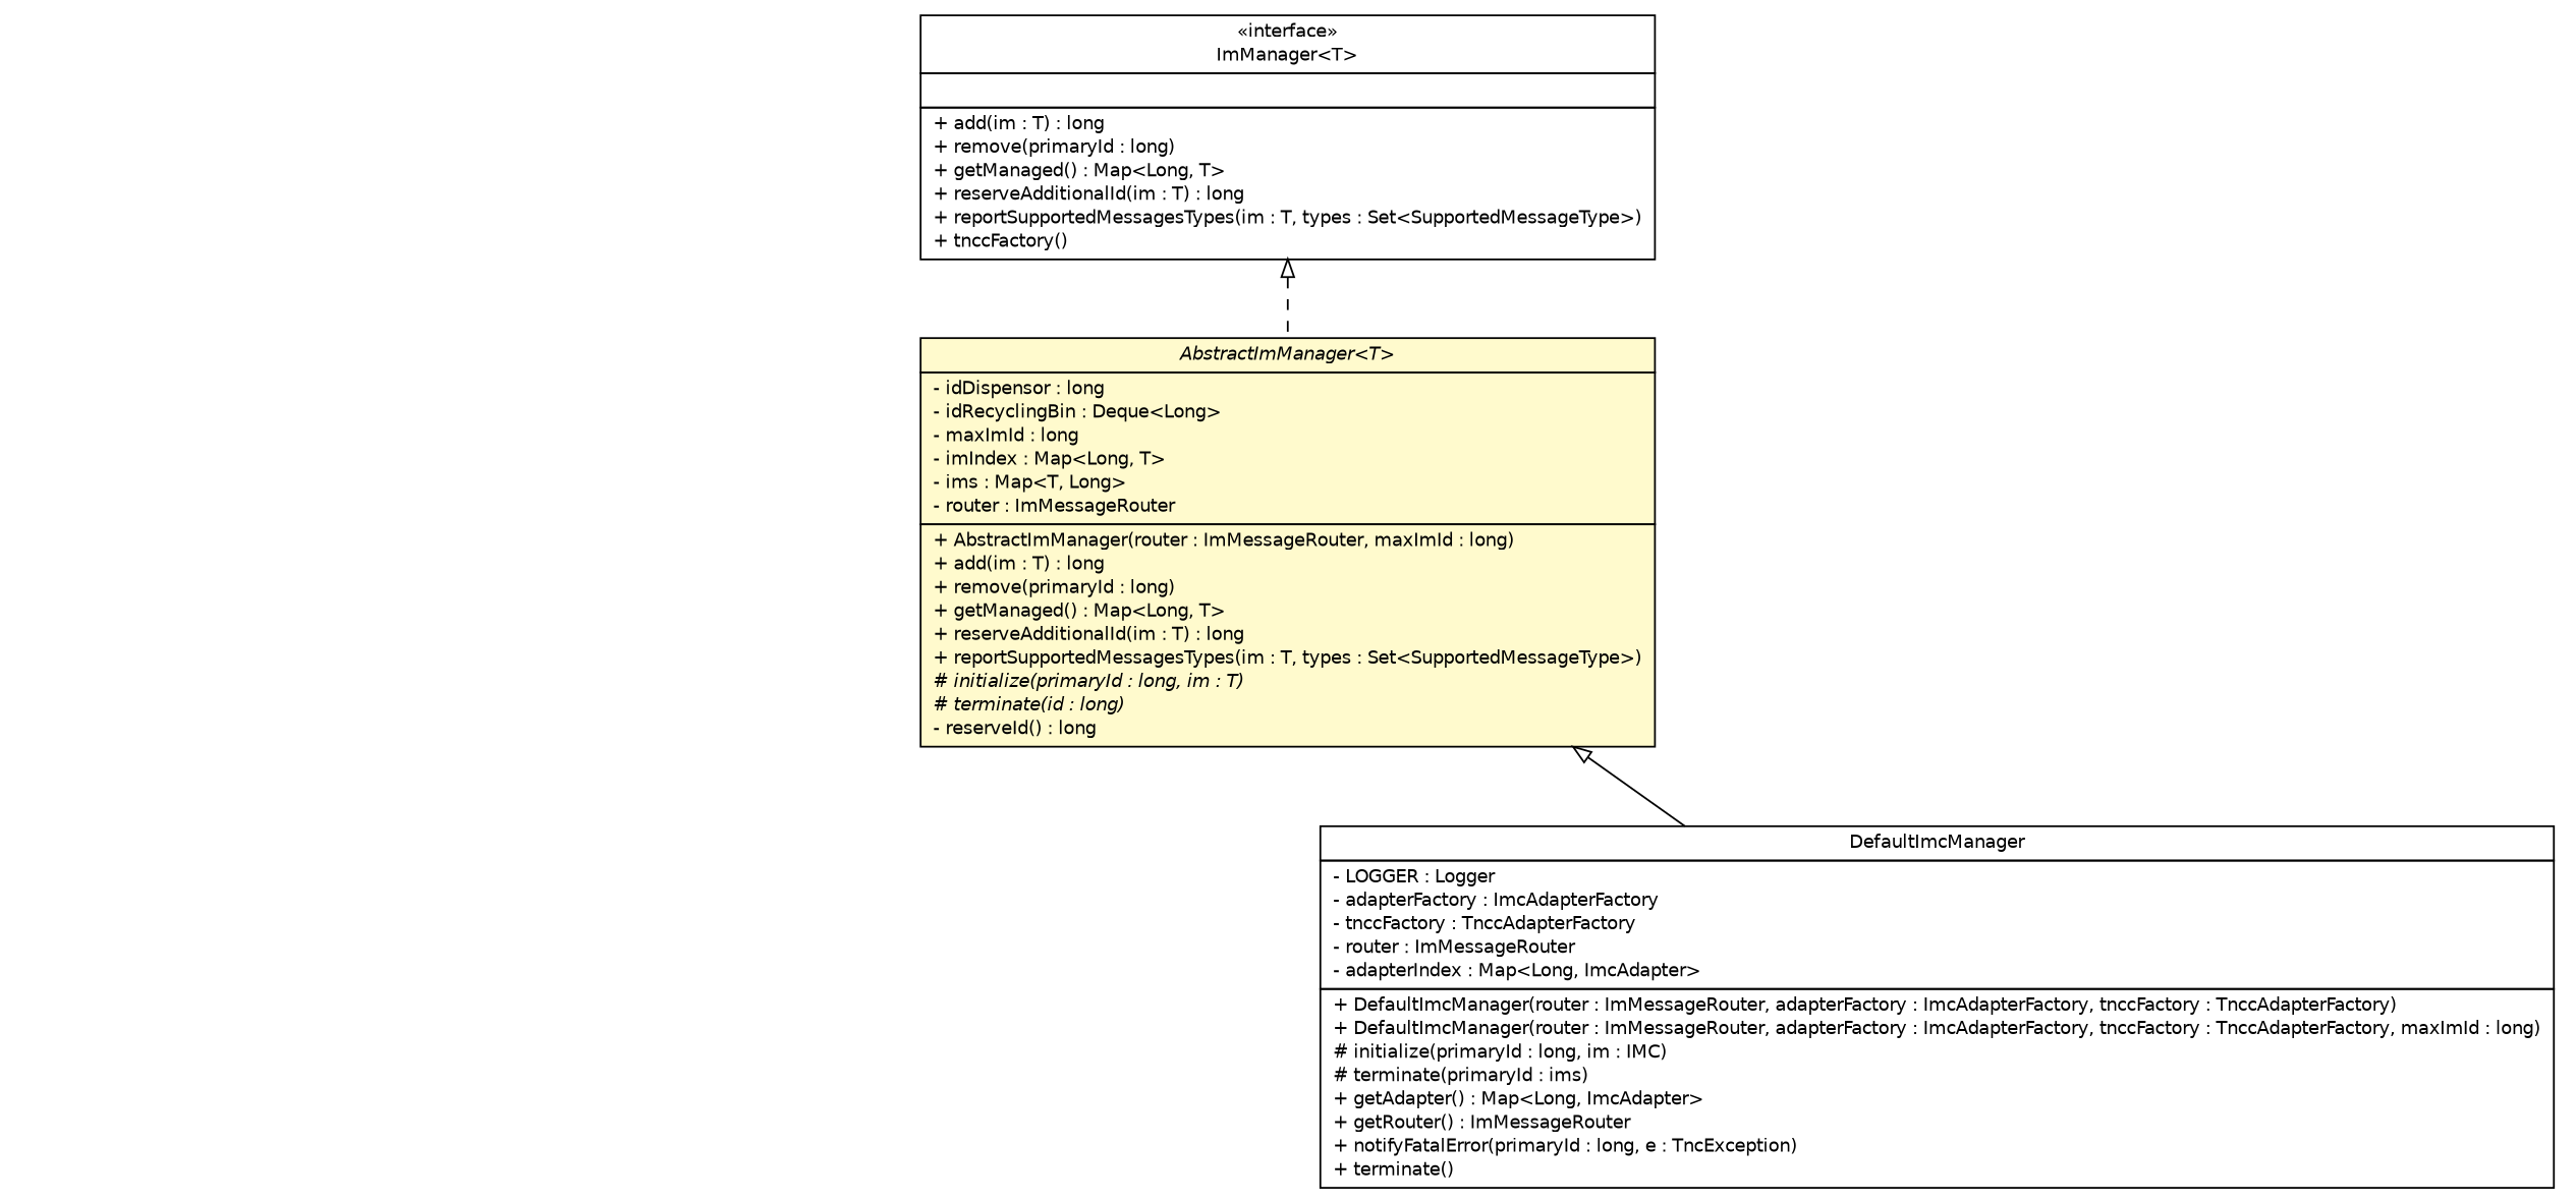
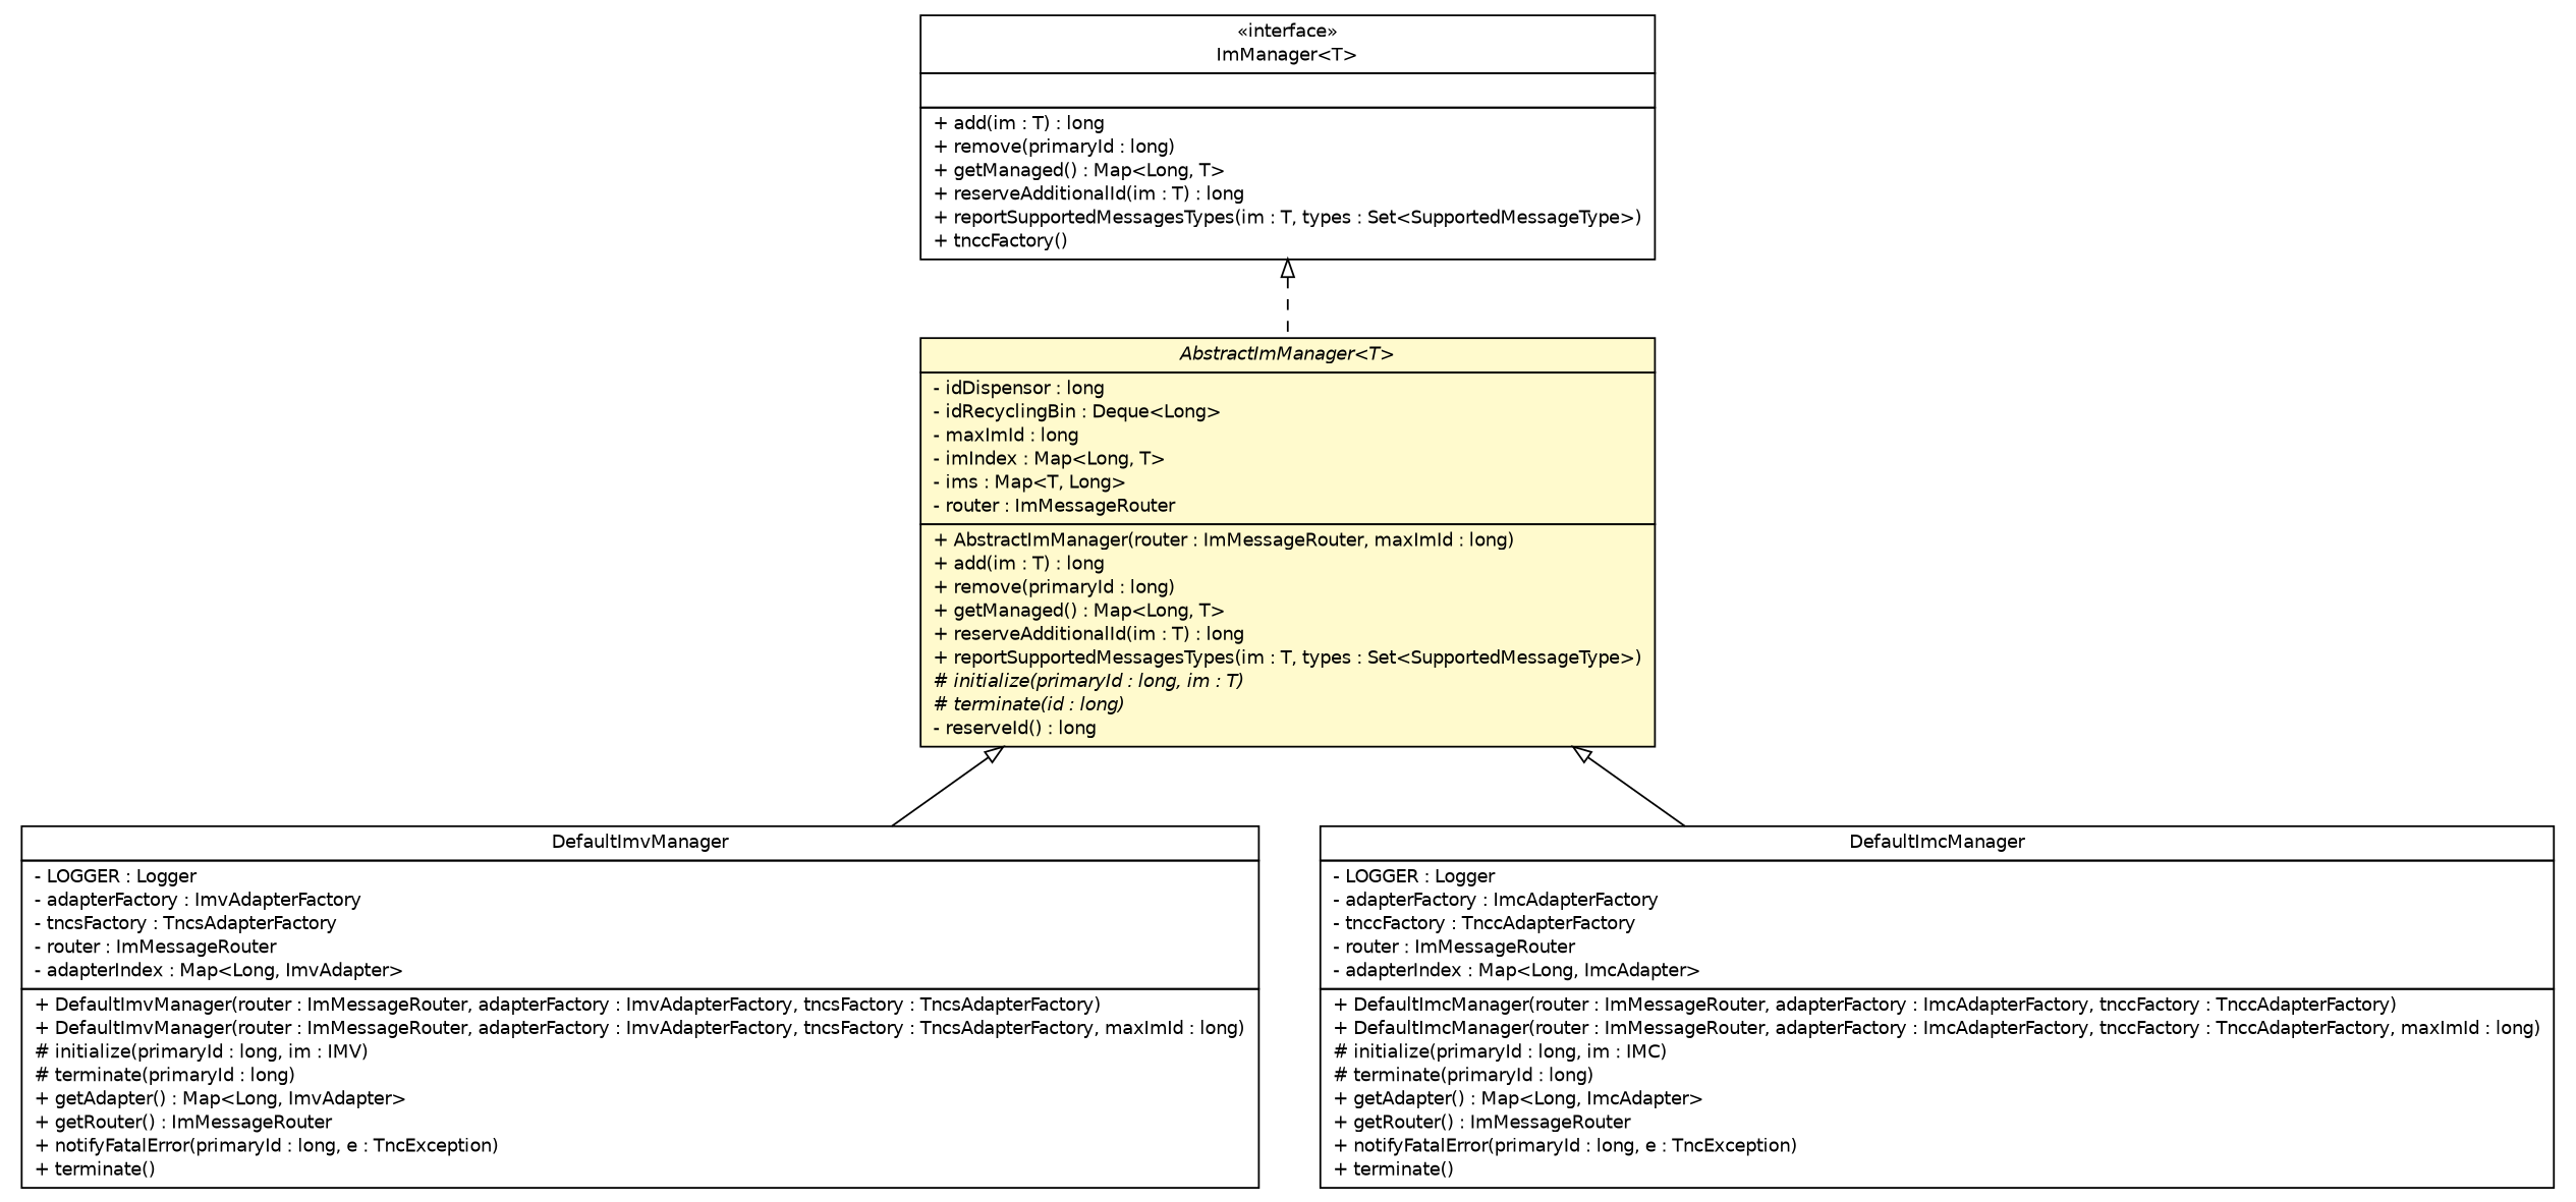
  digraph {
    nodesep=0.25
    ranksep=0.5
    node [fontcolor=black fontname=Helvetica fontsize=10.0 shape=plaintext]
    edge [arrowtail=empty dir=back fontname=Helvetica fontsize=10 headport=p labelfontname=Helvetica labelfontsize=10 tailport=p]
    n1 [label=<<table title="de.hsbremen.tc.tnc.tnccs.im.manager.ImManager" border="0" cellborder="1" cellspacing="0" cellpadding="2" port="p" href="./ImManager.html"> 		<tr><td><table border="0" cellspacing="0" cellpadding="1"> <tr><td align="center" balign="center"> &#171;interface&#187; </td></tr> <tr><td align="center" balign="center"> ImManager&lt;T&gt; </td></tr> 		</table></td></tr> 		<tr><td><table border="0" cellspacing="0" cellpadding="1"> <tr><td align="left" balign="left">  </td></tr> 		</table></td></tr> 		<tr><td><table border="0" cellspacing="0" cellpadding="1"> <tr><td align="left" balign="left"> + add(im : T) : long </td></tr> <tr><td align="left" balign="left"> + remove(primaryId : long) </td></tr> <tr><td align="left" balign="left"> + getManaged() : Map&lt;Long, T&gt; </td></tr> <tr><td align="left" balign="left"> + reserveAdditionalId(im : T) : long </td></tr> <tr><td align="left" balign="left"> + reportSupportedMessagesTypes(im : T, types : Set&lt;SupportedMessageType&gt;) </td></tr> <tr><td align="left" balign="left"> + tnccFactory() </td></tr> 		</table></td></tr> 		</table>>]
    n2 [label=<<table title="de.hsbremen.tc.tnc.tnccs.im.manager.AbstractImManager" border="0" cellborder="1" cellspacing="0" cellpadding="2" port="p" bgcolor="lemonChiffon" href="./AbstractImManager.html"> 		<tr><td><table border="0" cellspacing="0" cellpadding="1"> <tr><td align="center" balign="center"><font face="Helvetica-Oblique"> AbstractImManager&lt;T&gt; </font></td></tr> 		</table></td></tr> 		<tr><td><table border="0" cellspacing="0" cellpadding="1"> <tr><td align="left" balign="left"> - idDispensor : long </td></tr> <tr><td align="left" balign="left"> - idRecyclingBin : Deque&lt;Long&gt; </td></tr> <tr><td align="left" balign="left"> - maxImId : long </td></tr> <tr><td align="left" balign="left"> - imIndex : Map&lt;Long, T&gt; </td></tr> <tr><td align="left" balign="left"> - ims : Map&lt;T, Long&gt; </td></tr> <tr><td align="left" balign="left"> - router : ImMessageRouter </td></tr> 		</table></td></tr> 		<tr><td><table border="0" cellspacing="0" cellpadding="1"> <tr><td align="left" balign="left"> + AbstractImManager(router : ImMessageRouter, maxImId : long) </td></tr> <tr><td align="left" balign="left"> + add(im : T) : long </td></tr> <tr><td align="left" balign="left"> + remove(primaryId : long) </td></tr> <tr><td align="left" balign="left"> + getManaged() : Map&lt;Long, T&gt; </td></tr> <tr><td align="left" balign="left"> + reserveAdditionalId(im : T) : long </td></tr> <tr><td align="left" balign="left"> + reportSupportedMessagesTypes(im : T, types : Set&lt;SupportedMessageType&gt;) </td></tr> <tr><td align="left" balign="left"><font face="Helvetica-Oblique" point-size="10.0"> # initialize(primaryId : long, im : T) </font></td></tr> <tr><td align="left" balign="left"><font face="Helvetica-Oblique" point-size="10.0"> # terminate(id : long) </font></td></tr> <tr><td align="left" balign="left"> - reserveId() : long </td></tr> 		</table></td></tr> 		</table>>]
-   n4 [label=<<table title="de.hsbremen.tc.tnc.tnccs.im.manager.simple.DefaultImcManager" border="0" cellborder="1" cellspacing="0" cellpadding="2" port="p" href="./simple/DefaultImcManager.html"> 		<tr><td><table border="0" cellspacing="0" cellpadding="1"> <tr><td align="center" balign="center"> DefaultImcManager </td></tr> 		</table></td></tr> 		<tr><td><table border="0" cellspacing="0" cellpadding="1"> <tr><td align="left" balign="left"> - LOGGER : Logger </td></tr> <tr><td align="left" balign="left"> - adapterFactory : ImcAdapterFactory </td></tr> <tr><td align="left" balign="left"> - tnccFactory : TnccAdapterFactory </td></tr> <tr><td align="left" balign="left"> - router : ImMessageRouter </td></tr> <tr><td align="left" balign="left"> - adapterIndex : Map&lt;Long, ImcAdapter&gt; </td></tr> 		</table></td></tr> 		<tr><td><table border="0" cellspacing="0" cellpadding="1"> <tr><td align="left" balign="left"> + DefaultImcManager(router : ImMessageRouter, adapterFactory : ImcAdapterFactory, tnccFactory : TnccAdapterFactory) </td></tr> <tr><td align="left" balign="left"> + DefaultImcManager(router : ImMessageRouter, adapterFactory : ImcAdapterFactory, tnccFactory : TnccAdapterFactory, maxImId : long) </td></tr> <tr><td align="left" balign="left"> # initialize(primaryId : long, im : IMC) </td></tr> <tr><td align="left" balign="left"> # terminate(primaryId : ims) </td></tr> <tr><td align="left" balign="left"> + getAdapter() : Map&lt;Long, ImcAdapter&gt; </td></tr> <tr><td align="left" balign="left"> + getRouter() : ImMessageRouter </td></tr> <tr><td align="left" balign="left"> + notifyFatalError(primaryId : long, e : TncException) </td></tr> <tr><td align="left" balign="left"> + terminate() </td></tr> 		</table></td></tr> 		</table>>]
+   n3 [label=<<table title="de.hsbremen.tc.tnc.tnccs.im.manager.simple.DefaultImvManager" border="0" cellborder="1" cellspacing="0" cellpadding="2" port="p" href="./simple/DefaultImvManager.html"> 		<tr><td><table border="0" cellspacing="0" cellpadding="1"> <tr><td align="center" balign="center"> DefaultImvManager </td></tr> 		</table></td></tr> 		<tr><td><table border="0" cellspacing="0" cellpadding="1"> <tr><td align="left" balign="left"> - LOGGER : Logger </td></tr> <tr><td align="left" balign="left"> - adapterFactory : ImvAdapterFactory </td></tr> <tr><td align="left" balign="left"> - tncsFactory : TncsAdapterFactory </td></tr> <tr><td align="left" balign="left"> - router : ImMessageRouter </td></tr> <tr><td align="left" balign="left"> - adapterIndex : Map&lt;Long, ImvAdapter&gt; </td></tr> 		</table></td></tr> 		<tr><td><table border="0" cellspacing="0" cellpadding="1"> <tr><td align="left" balign="left"> + DefaultImvManager(router : ImMessageRouter, adapterFactory : ImvAdapterFactory, tncsFactory : TncsAdapterFactory) </td></tr> <tr><td align="left" balign="left"> + DefaultImvManager(router : ImMessageRouter, adapterFactory : ImvAdapterFactory, tncsFactory : TncsAdapterFactory, maxImId : long) </td></tr> <tr><td align="left" balign="left"> # initialize(primaryId : long, im : IMV) </td></tr> <tr><td align="left" balign="left"> # terminate(primaryId : long) </td></tr> <tr><td align="left" balign="left"> + getAdapter() : Map&lt;Long, ImvAdapter&gt; </td></tr> <tr><td align="left" balign="left"> + getRouter() : ImMessageRouter </td></tr> <tr><td align="left" balign="left"> + notifyFatalError(primaryId : long, e : TncException) </td></tr> <tr><td align="left" balign="left"> + terminate() </td></tr> 		</table></td></tr> 		</table>>]
+   n4 [label=<<table title="de.hsbremen.tc.tnc.tnccs.im.manager.simple.DefaultImcManager" border="0" cellborder="1" cellspacing="0" cellpadding="2" port="p" href="./simple/DefaultImcManager.html"> 		<tr><td><table border="0" cellspacing="0" cellpadding="1"> <tr><td align="center" balign="center"> DefaultImcManager </td></tr> 		</table></td></tr> 		<tr><td><table border="0" cellspacing="0" cellpadding="1"> <tr><td align="left" balign="left"> - LOGGER : Logger </td></tr> <tr><td align="left" balign="left"> - adapterFactory : ImcAdapterFactory </td></tr> <tr><td align="left" balign="left"> - tnccFactory : TnccAdapterFactory </td></tr> <tr><td align="left" balign="left"> - router : ImMessageRouter </td></tr> <tr><td align="left" balign="left"> - adapterIndex : Map&lt;Long, ImcAdapter&gt; </td></tr> 		</table></td></tr> 		<tr><td><table border="0" cellspacing="0" cellpadding="1"> <tr><td align="left" balign="left"> + DefaultImcManager(router : ImMessageRouter, adapterFactory : ImcAdapterFactory, tnccFactory : TnccAdapterFactory) </td></tr> <tr><td align="left" balign="left"> + DefaultImcManager(router : ImMessageRouter, adapterFactory : ImcAdapterFactory, tnccFactory : TnccAdapterFactory, maxImId : long) </td></tr> <tr><td align="left" balign="left"> # initialize(primaryId : long, im : IMC) </td></tr> <tr><td align="left" balign="left"> # terminate(primaryId : long) </td></tr> <tr><td align="left" balign="left"> + getAdapter() : Map&lt;Long, ImcAdapter&gt; </td></tr> <tr><td align="left" balign="left"> + getRouter() : ImMessageRouter </td></tr> <tr><td align="left" balign="left"> + notifyFatalError(primaryId : long, e : TncException) </td></tr> <tr><td align="left" balign="left"> + terminate() </td></tr> 		</table></td></tr> 		</table>>]
    n1 -> n2 [style=dashed]
+   n2 -> n3
    n2 -> n4
  }
